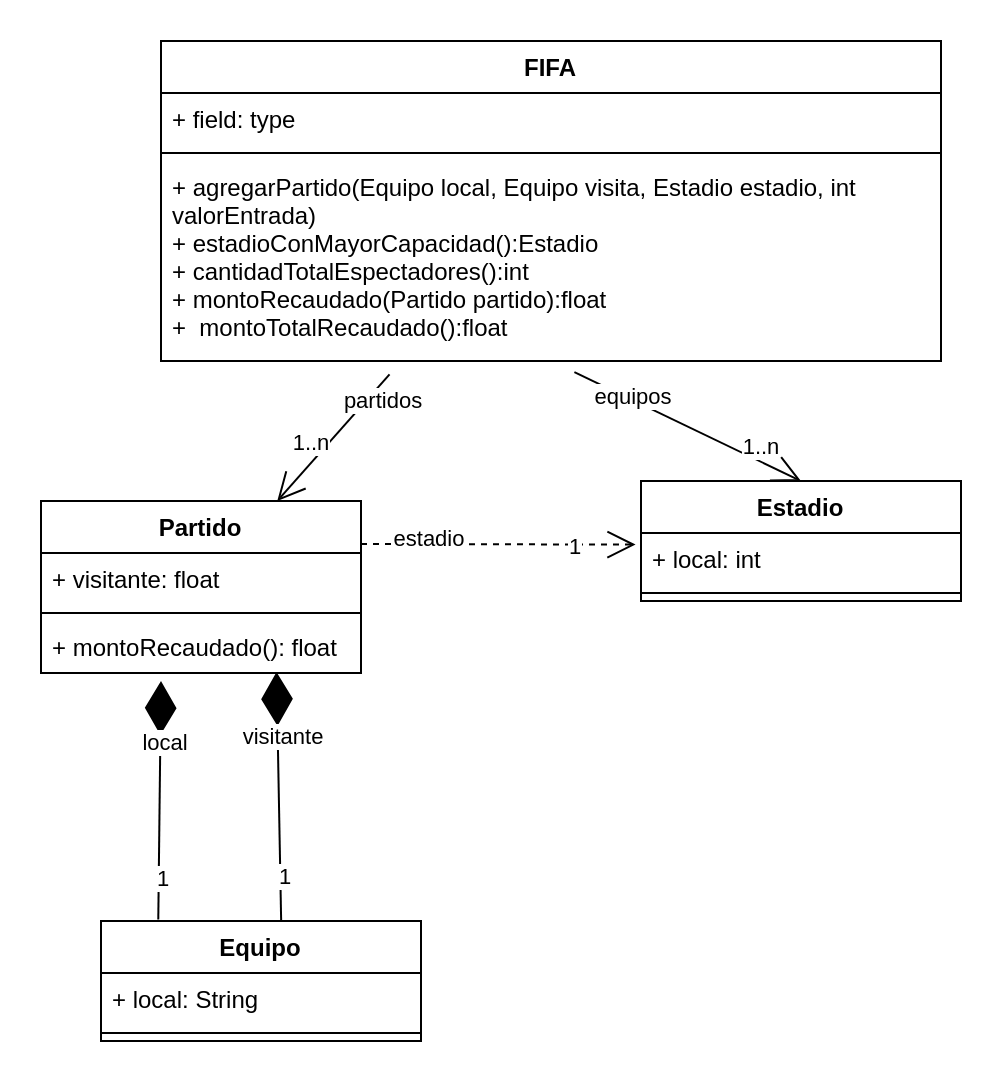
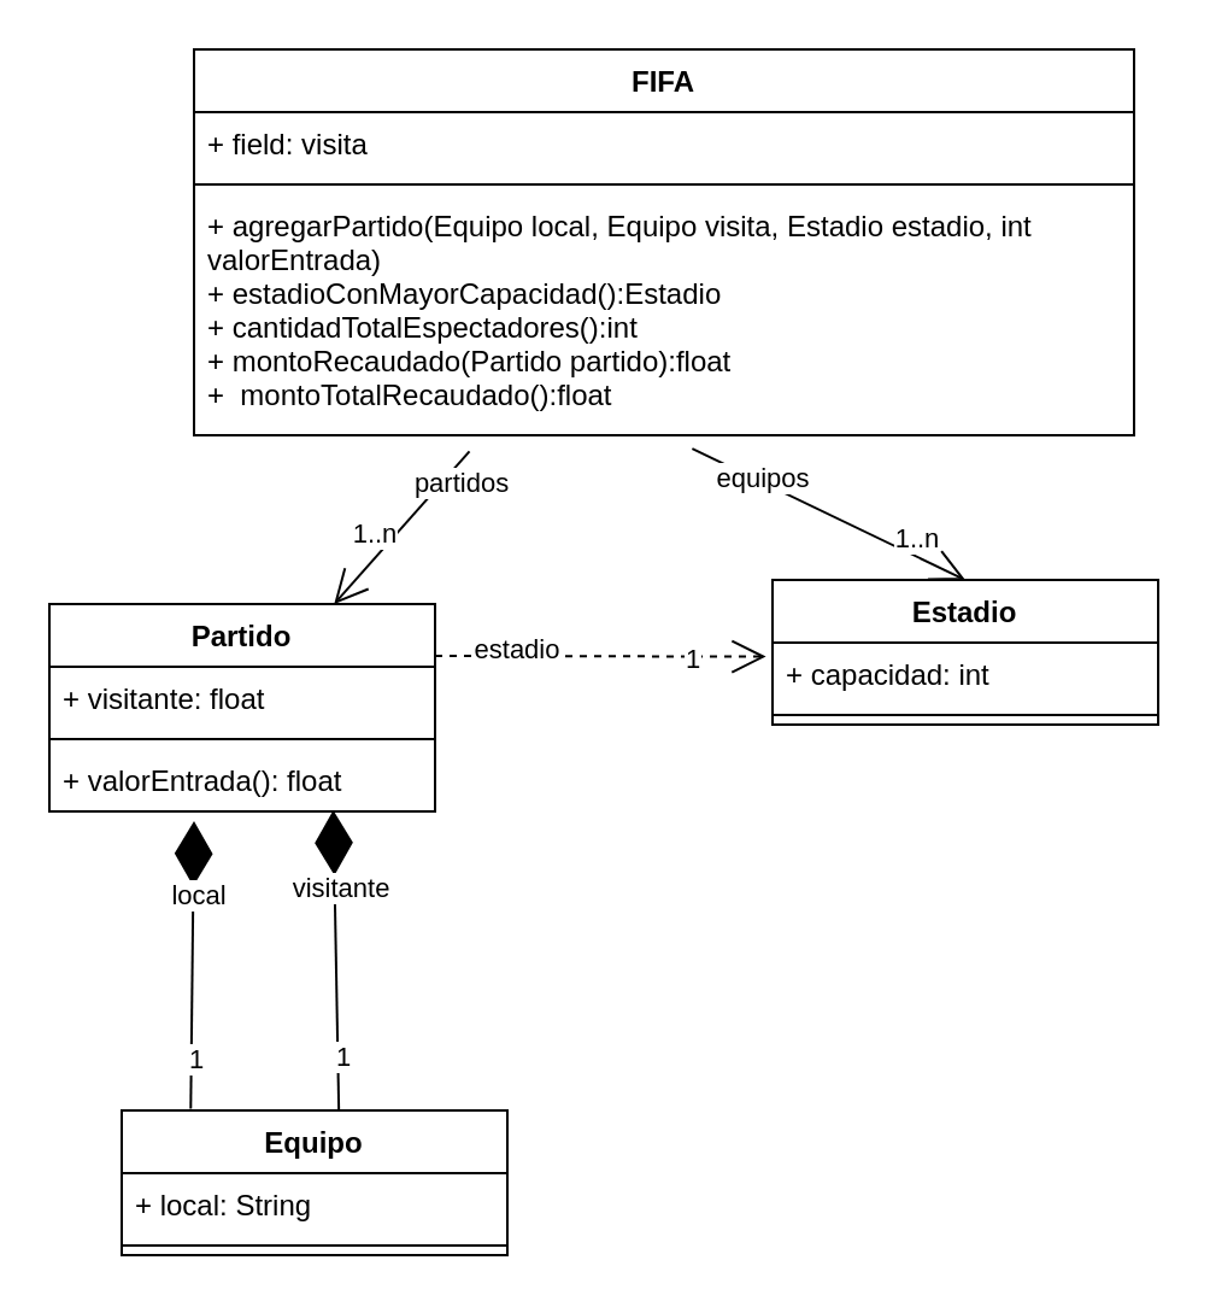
  <mxCell id="0" />
  <mxCell id="1" parent="0" />
  <mxCell id="2" value="Estadio" style="swimlane;fontStyle=1;align=center;verticalAlign=top;childLayout=stackLayout;horizontal=1;startSize=26;horizontalStack=0;resizeParent=1;resizeParentMax=0;resizeLast=0;collapsible=1;marginBottom=0;" vertex="1" parent="1"><mxGeometry x="320" y="240" width="160" height="60" as="geometry" /></mxCell>
- <mxCell id="3" value="+ local: int" style="text;strokeColor=none;fillColor=none;align=left;verticalAlign=top;spacingLeft=4;spacingRight=4;overflow=hidden;rotatable=0;points=[[0,0.5],[1,0.5]];portConstraint=eastwest;" vertex="1" parent="2"><mxGeometry y="26" width="160" height="26" as="geometry" /></mxCell>
+ <mxCell id="3" value="+ capacidad: int" style="text;strokeColor=none;fillColor=none;align=left;verticalAlign=top;spacingLeft=4;spacingRight=4;overflow=hidden;rotatable=0;points=[[0,0.5],[1,0.5]];portConstraint=eastwest;" vertex="1" parent="2"><mxGeometry y="26" width="160" height="26" as="geometry" /></mxCell>
  <mxCell id="4" value="" style="line;strokeWidth=1;fillColor=none;align=left;verticalAlign=middle;spacingTop=-1;spacingLeft=3;spacingRight=3;rotatable=0;labelPosition=right;points=[];portConstraint=eastwest;" vertex="1" parent="2"><mxGeometry y="52" width="160" height="8" as="geometry" /></mxCell>
  <mxCell id="5" value="" style="endArrow=open;endFill=1;endSize=12;html=1;exitX=1;exitY=0.25;exitDx=0;exitDy=0;entryX=-0.017;entryY=0.223;entryDx=0;entryDy=0;entryPerimeter=0;dashed=1;" edge="1" parent="1" source="27" target="3"><mxGeometry width="160" relative="1" as="geometry"><mxPoint x="260" y="320" as="sourcePoint" /><mxPoint x="318" y="249" as="targetPoint" /></mxGeometry></mxCell>
  <mxCell id="6" value="1" style="edgeLabel;html=1;align=center;verticalAlign=middle;resizable=0;points=[];" vertex="1" connectable="0" parent="5"><mxGeometry x="0.557" y="-1" relative="1" as="geometry"><mxPoint as="offset" /></mxGeometry></mxCell>
  <mxCell id="7" value="estadio" style="edgeLabel;html=1;align=center;verticalAlign=middle;resizable=0;points=[];" vertex="1" connectable="0" parent="5"><mxGeometry x="-0.517" y="3" relative="1" as="geometry"><mxPoint as="offset" /></mxGeometry></mxCell>
  <mxCell id="8" value="" style="endArrow=diamondThin;endFill=1;endSize=24;html=1;exitX=0.563;exitY=0;exitDx=0;exitDy=0;exitPerimeter=0;entryX=0.736;entryY=0.981;entryDx=0;entryDy=0;entryPerimeter=0;" edge="1" parent="1" source="15" target="30"><mxGeometry width="160" relative="1" as="geometry"><mxPoint x="260" y="320" as="sourcePoint" /><mxPoint x="420" y="320" as="targetPoint" /></mxGeometry></mxCell>
  <mxCell id="9" value="1" style="edgeLabel;html=1;align=center;verticalAlign=middle;resizable=0;points=[];" vertex="1" connectable="0" parent="8"><mxGeometry x="-0.64" y="-2" relative="1" as="geometry"><mxPoint as="offset" /></mxGeometry></mxCell>
  <mxCell id="10" value="visitante" style="edgeLabel;html=1;align=center;verticalAlign=middle;resizable=0;points=[];" vertex="1" connectable="0" parent="8"><mxGeometry x="0.485" y="-2" relative="1" as="geometry"><mxPoint as="offset" /></mxGeometry></mxCell>
  <mxCell id="11" value="FIFA" style="swimlane;fontStyle=1;align=center;verticalAlign=top;childLayout=stackLayout;horizontal=1;startSize=26;horizontalStack=0;resizeParent=1;resizeParentMax=0;resizeLast=0;collapsible=1;marginBottom=0;" vertex="1" parent="1"><mxGeometry x="80" y="20" width="390" height="160" as="geometry" /></mxCell>
- <mxCell id="12" value="+ field: type" style="text;strokeColor=none;fillColor=none;align=left;verticalAlign=top;spacingLeft=4;spacingRight=4;overflow=hidden;rotatable=0;points=[[0,0.5],[1,0.5]];portConstraint=eastwest;" vertex="1" parent="11"><mxGeometry y="26" width="390" height="26" as="geometry" /></mxCell>
+ <mxCell id="12" value="+ field: visita" style="text;strokeColor=none;fillColor=none;align=left;verticalAlign=top;spacingLeft=4;spacingRight=4;overflow=hidden;rotatable=0;points=[[0,0.5],[1,0.5]];portConstraint=eastwest;" vertex="1" parent="11"><mxGeometry y="26" width="390" height="26" as="geometry" /></mxCell>
  <mxCell id="13" value="" style="line;strokeWidth=1;fillColor=none;align=left;verticalAlign=middle;spacingTop=-1;spacingLeft=3;spacingRight=3;rotatable=0;labelPosition=right;points=[];portConstraint=eastwest;" vertex="1" parent="11"><mxGeometry y="52" width="390" height="8" as="geometry" /></mxCell>
  <mxCell id="14" value="+ agregarPartido(Equipo local, Equipo visita, Estadio estadio, int&#10;valorEntrada)&#10;+ estadioConMayorCapacidad():Estadio&#10;+ cantidadTotalEspectadores():int&#10;+ montoRecaudado(Partido partido):float&#10;+  montoTotalRecaudado():float" style="text;strokeColor=none;fillColor=none;align=left;verticalAlign=top;spacingLeft=4;spacingRight=4;overflow=hidden;rotatable=0;points=[[0,0.5],[1,0.5]];portConstraint=eastwest;" vertex="1" parent="11"><mxGeometry y="60" width="390" height="100" as="geometry" /></mxCell>
  <mxCell id="15" value="Equipo" style="swimlane;fontStyle=1;align=center;verticalAlign=top;childLayout=stackLayout;horizontal=1;startSize=26;horizontalStack=0;resizeParent=1;resizeParentMax=0;resizeLast=0;collapsible=1;marginBottom=0;" vertex="1" parent="1"><mxGeometry x="50" y="460" width="160" height="60" as="geometry" /></mxCell>
  <mxCell id="16" value="+ local: String" style="text;strokeColor=none;fillColor=none;align=left;verticalAlign=top;spacingLeft=4;spacingRight=4;overflow=hidden;rotatable=0;points=[[0,0.5],[1,0.5]];portConstraint=eastwest;" vertex="1" parent="15"><mxGeometry y="26" width="160" height="26" as="geometry" /></mxCell>
  <mxCell id="17" value="" style="line;strokeWidth=1;fillColor=none;align=left;verticalAlign=middle;spacingTop=-1;spacingLeft=3;spacingRight=3;rotatable=0;labelPosition=right;points=[];portConstraint=eastwest;" vertex="1" parent="15"><mxGeometry y="52" width="160" height="8" as="geometry" /></mxCell>
  <mxCell id="18" value="" style="endArrow=diamondThin;endFill=1;endSize=24;html=1;exitX=0.179;exitY=-0.012;exitDx=0;exitDy=0;exitPerimeter=0;entryX=0.375;entryY=1.154;entryDx=0;entryDy=0;entryPerimeter=0;" edge="1" parent="1" source="15" target="30"><mxGeometry width="160" relative="1" as="geometry"><mxPoint x="100" y="360" as="sourcePoint" /><mxPoint x="97.68" y="215.506" as="targetPoint" /></mxGeometry></mxCell>
  <mxCell id="19" value="1" style="edgeLabel;html=1;align=center;verticalAlign=middle;resizable=0;points=[];" vertex="1" connectable="0" parent="18"><mxGeometry x="-0.64" y="-2" relative="1" as="geometry"><mxPoint as="offset" /></mxGeometry></mxCell>
  <mxCell id="20" value="local" style="edgeLabel;html=1;align=center;verticalAlign=middle;resizable=0;points=[];" vertex="1" connectable="0" parent="18"><mxGeometry x="0.485" y="-2" relative="1" as="geometry"><mxPoint as="offset" /></mxGeometry></mxCell>
  <mxCell id="21" value="" style="endArrow=open;endFill=1;endSize=12;html=1;exitX=0.53;exitY=1.056;exitDx=0;exitDy=0;exitPerimeter=0;entryX=0.5;entryY=0;entryDx=0;entryDy=0;" edge="1" parent="1" source="14" target="2"><mxGeometry width="160" relative="1" as="geometry"><mxPoint x="270" y="190" as="sourcePoint" /><mxPoint x="430" y="190" as="targetPoint" /></mxGeometry></mxCell>
  <mxCell id="22" value="equipos" style="edgeLabel;html=1;align=center;verticalAlign=middle;resizable=0;points=[];" vertex="1" connectable="0" parent="21"><mxGeometry x="-0.506" y="2" relative="1" as="geometry"><mxPoint as="offset" /></mxGeometry></mxCell>
  <mxCell id="23" value="1..n" style="edgeLabel;html=1;align=center;verticalAlign=middle;resizable=0;points=[];" vertex="1" connectable="0" parent="21"><mxGeometry x="0.821" y="1" relative="1" as="geometry"><mxPoint x="-10.56" y="-11.47" as="offset" /></mxGeometry></mxCell>
  <mxCell id="24" value="" style="endArrow=open;endFill=1;endSize=12;html=1;exitX=0.293;exitY=1.067;exitDx=0;exitDy=0;exitPerimeter=0;" edge="1" parent="1" source="14" target="27"><mxGeometry width="160" relative="1" as="geometry"><mxPoint x="160" y="170" as="sourcePoint" /><mxPoint x="273.3" y="257.2" as="targetPoint" /></mxGeometry></mxCell>
  <mxCell id="25" value="partidos" style="edgeLabel;html=1;align=center;verticalAlign=middle;resizable=0;points=[];" vertex="1" connectable="0" parent="24"><mxGeometry x="-0.506" y="2" relative="1" as="geometry"><mxPoint x="8.26" y="-3.85" as="offset" /></mxGeometry></mxCell>
  <mxCell id="26" value="1..n" style="edgeLabel;html=1;align=center;verticalAlign=middle;resizable=0;points=[];" vertex="1" connectable="0" parent="24"><mxGeometry x="0.821" y="1" relative="1" as="geometry"><mxPoint x="10.11" y="-23.99" as="offset" /></mxGeometry></mxCell>
  <mxCell id="27" value="Partido" style="swimlane;fontStyle=1;align=center;verticalAlign=top;childLayout=stackLayout;horizontal=1;startSize=26;horizontalStack=0;resizeParent=1;resizeParentMax=0;resizeLast=0;collapsible=1;marginBottom=0;" vertex="1" parent="1"><mxGeometry x="20" y="250" width="160" height="86" as="geometry" /></mxCell>
  <mxCell id="28" value="+ visitante: float" style="text;strokeColor=none;fillColor=none;align=left;verticalAlign=top;spacingLeft=4;spacingRight=4;overflow=hidden;rotatable=0;points=[[0,0.5],[1,0.5]];portConstraint=eastwest;" vertex="1" parent="27"><mxGeometry y="26" width="160" height="26" as="geometry" /></mxCell>
  <mxCell id="29" value="" style="line;strokeWidth=1;fillColor=none;align=left;verticalAlign=middle;spacingTop=-1;spacingLeft=3;spacingRight=3;rotatable=0;labelPosition=right;points=[];portConstraint=eastwest;" vertex="1" parent="27"><mxGeometry y="52" width="160" height="8" as="geometry" /></mxCell>
- <mxCell id="30" value="+ montoRecaudado(): float" style="text;strokeColor=none;fillColor=none;align=left;verticalAlign=top;spacingLeft=4;spacingRight=4;overflow=hidden;rotatable=0;points=[[0,0.5],[1,0.5]];portConstraint=eastwest;" vertex="1" parent="27"><mxGeometry y="60" width="160" height="26" as="geometry" /></mxCell>
+ <mxCell id="30" value="+ valorEntrada(): float" style="text;strokeColor=none;fillColor=none;align=left;verticalAlign=top;spacingLeft=4;spacingRight=4;overflow=hidden;rotatable=0;points=[[0,0.5],[1,0.5]];portConstraint=eastwest;" vertex="1" parent="27"><mxGeometry y="60" width="160" height="26" as="geometry" /></mxCell>
